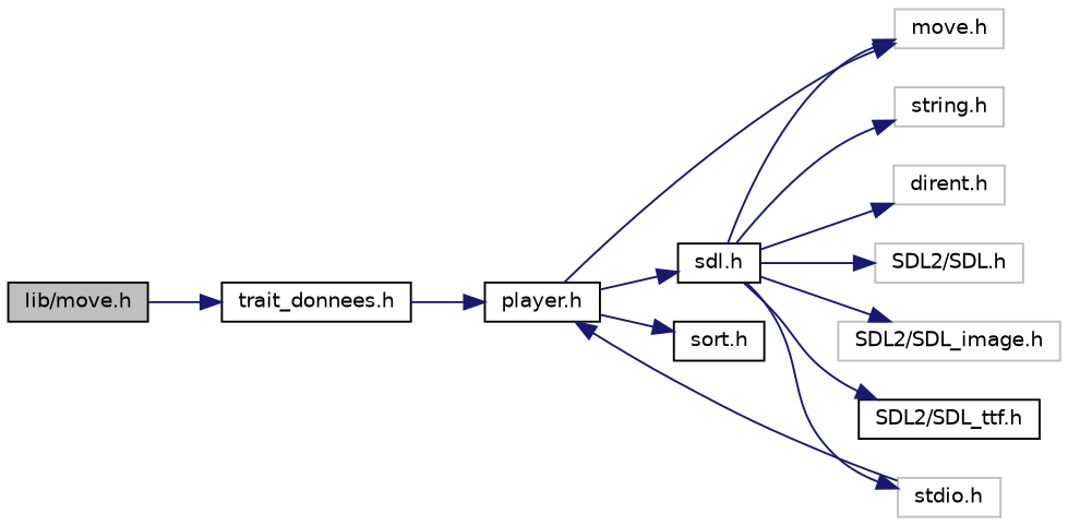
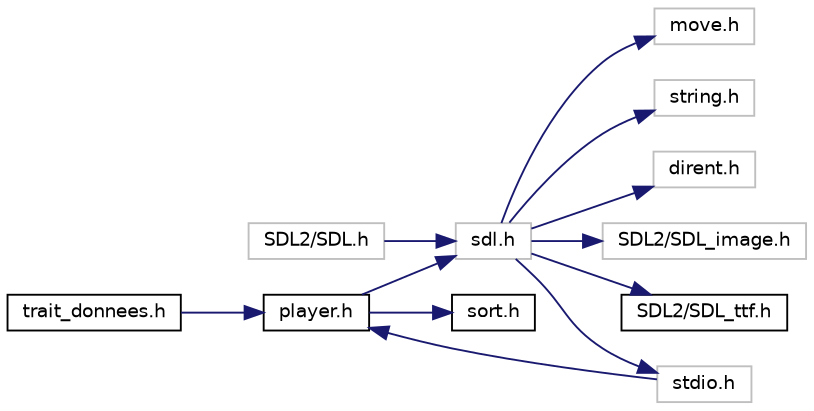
  digraph {
    rankdir=LR
    node [color=black fillcolor=white fontname=Helvetica fontsize=10 shape=record style=filled]
    edge [color=midnightblue fontname=Helvetica fontsize=10 labelfontname=Helvetica labelfontsize=10 style=solid]
-   n1 [fillcolor=grey75 fontcolor=black height=0.2 label="lib/move.h" width=0.4]
    n2 [height=0.2 label="trait_donnees.h" width=0.4]
    n3 [height=0.2 label="player.h" width=0.4]
    n4 [color=grey75 height=0.2 label="move.h" width=0.4]
-   n5 [height=0.2 label="sdl.h" width=0.4]
+   n5 [color=grey75 height=0.2 label="sdl.h" width=0.4]
    n6 [height=0.2 label="sort.h" width=0.4]
    n7 [color=grey75 height=0.2 label="stdio.h" width=0.4]
    n8 [color=grey75 height=0.2 label="string.h" width=0.4]
    n9 [color=grey75 height=0.2 label="dirent.h" width=0.4]
    n10 [color=grey75 height=0.2 label="SDL2/SDL.h" width=0.4]
    n11 [color=grey75 height=0.2 label="SDL2/SDL_image.h" width=0.4]
    n12 [height=0.2 label="SDL2/SDL_ttf.h" width=0.4]
-   n1 -> n2
    n2 -> n3
-   n3 -> n4
    n3 -> n5
    n3 -> n6
    n5 -> n4
    n5 -> n7
    n5 -> n8
    n5 -> n9
-   n5 -> n10
+   n10 -> n5
    n5 -> n11
    n5 -> n12
    n7 -> n3
  }
